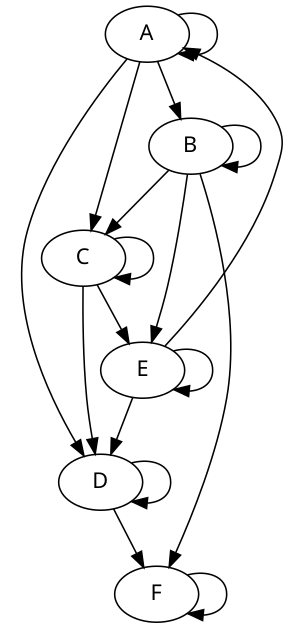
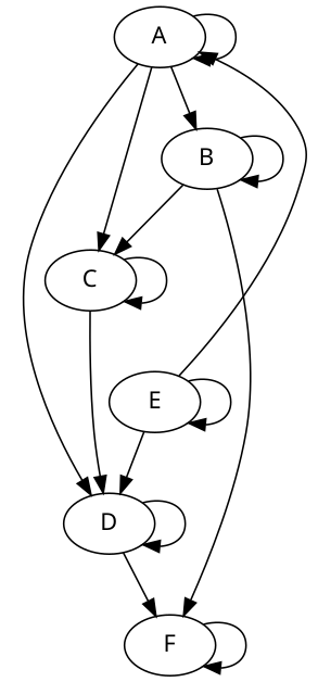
  digraph {
    fontname="Noto Sans"
    node [fontname="Noto Sans"]
    edge [fontname="Noto Sans"]
    A
    B
    C
    D
    F
    E
    A -> A
    A -> B
    A -> C
    A -> D
    B -> B
    B -> C
    B -> F
-   B -> E
    C -> C
    C -> D
-   C -> E
    D -> D
    D -> F
    F -> F
    E -> A
    E -> D
    E -> E
  }
